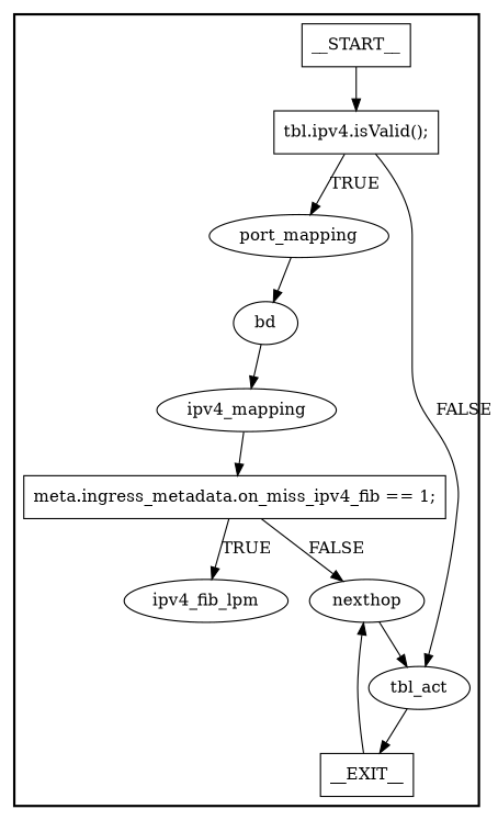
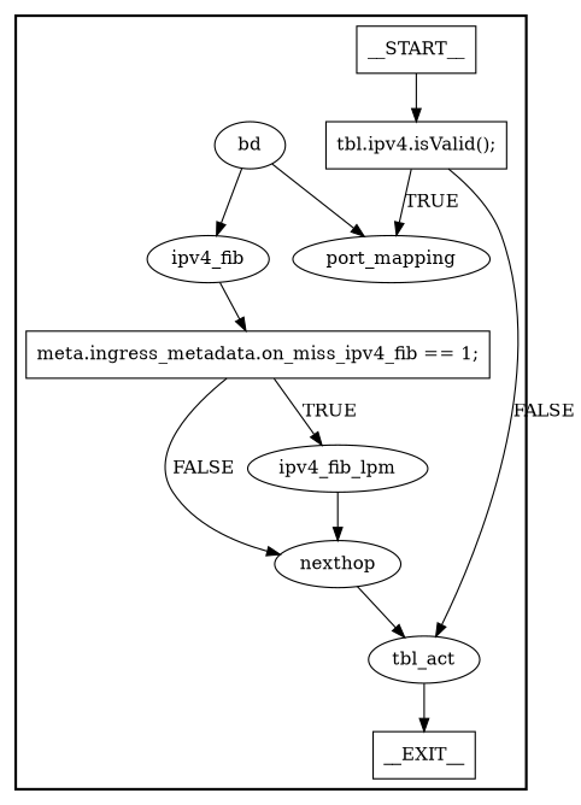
  digraph {
    node [shape=ellipse style=solid]
    n1 [label=__START__ shape=rectangle]
    n2 [label="tbl.ipv4.isValid();" shape=rectangle]
    n3 [label=__EXIT__ shape=rectangle]
    n4 [label=port_mapping]
    n5 [label=tbl_act]
    n6 [label=bd]
-   n7 [label=ipv4_mapping]
+   n7 [label=ipv4_fib]
    n8 [label="meta.ingress_metadata.on_miss_ipv4_fib == 1;" shape=rectangle]
    n9 [label=ipv4_fib_lpm]
    n10 [label=nexthop]
    subgraph cluster_1 {
      labeljust=r
      style=bold
      n1
      n2
      n3
      n4
      n5
      n6
      n7
      n8
      n9
      n10
    }
    n1 -> n2
    n2 -> n4 [label=TRUE]
    n2 -> n5 [label=FALSE]
-   n4 -> n6
+   n6 -> n4
    n5 -> n3
    n6 -> n7
    n7 -> n8
    n8 -> n9 [label=TRUE]
    n8 -> n10 [label=FALSE]
-   n3 -> n10
+   n9 -> n10
    n10 -> n5
  }
